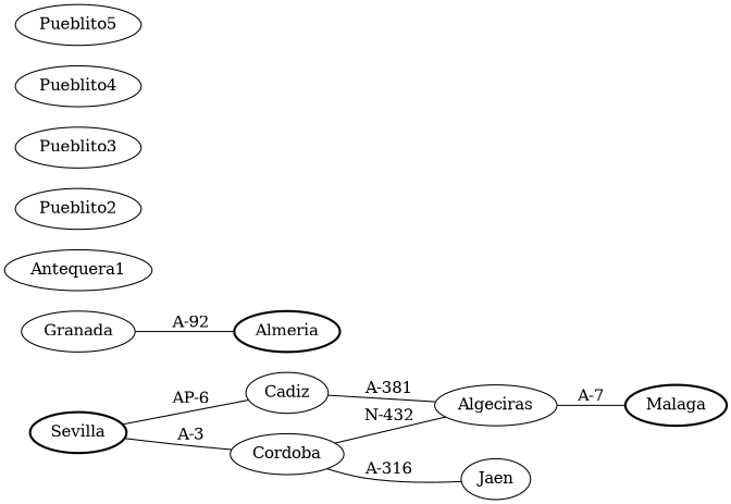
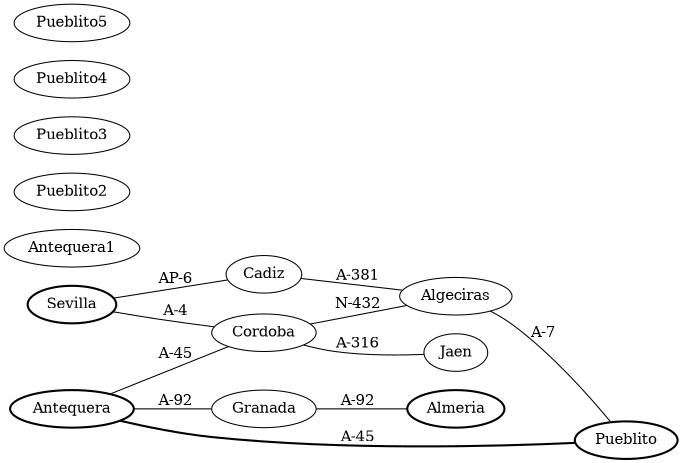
  strict graph {
    rankdir=LR
    node [style=solid]
    edge [style=solid]
    n1 [label=Sevilla style=bold]
    n2 [label=Cadiz]
    n3 [label=Cordoba]
    n4 [label=Algeciras]
    n5 [label=Jaen]
+   n6 [label=Antequera style=bold]
    n7 [label=Granada]
-   n8 [label=Malaga style=bold]
+   n8 [label=Pueblito style=bold]
    n9 [label=Almeria style=bold]
    n10 [label=Antequera1]
    n11 [label=Pueblito2]
    n12 [label=Pueblito3]
    n13 [label=Pueblito4]
    n14 [label=Pueblito5]
    n1 -- n2 [label="AP-6"]
-   n1 -- n3 [label="A-3"]
+   n1 -- n3 [label="A-4"]
    n2 -- n4 [label="A-381"]
    n3 -- n4 [label="N-432"]
    n3 -- n5 [label="A-316"]
    n4 -- n8 [label="A-7"]
+   n6 -- n3 [label="A-45"]
+   n6 -- n7 [label="A-92"]
+   n6 -- n8 [label="A-45" style=bold]
    n7 -- n9 [label="A-92"]
  }
